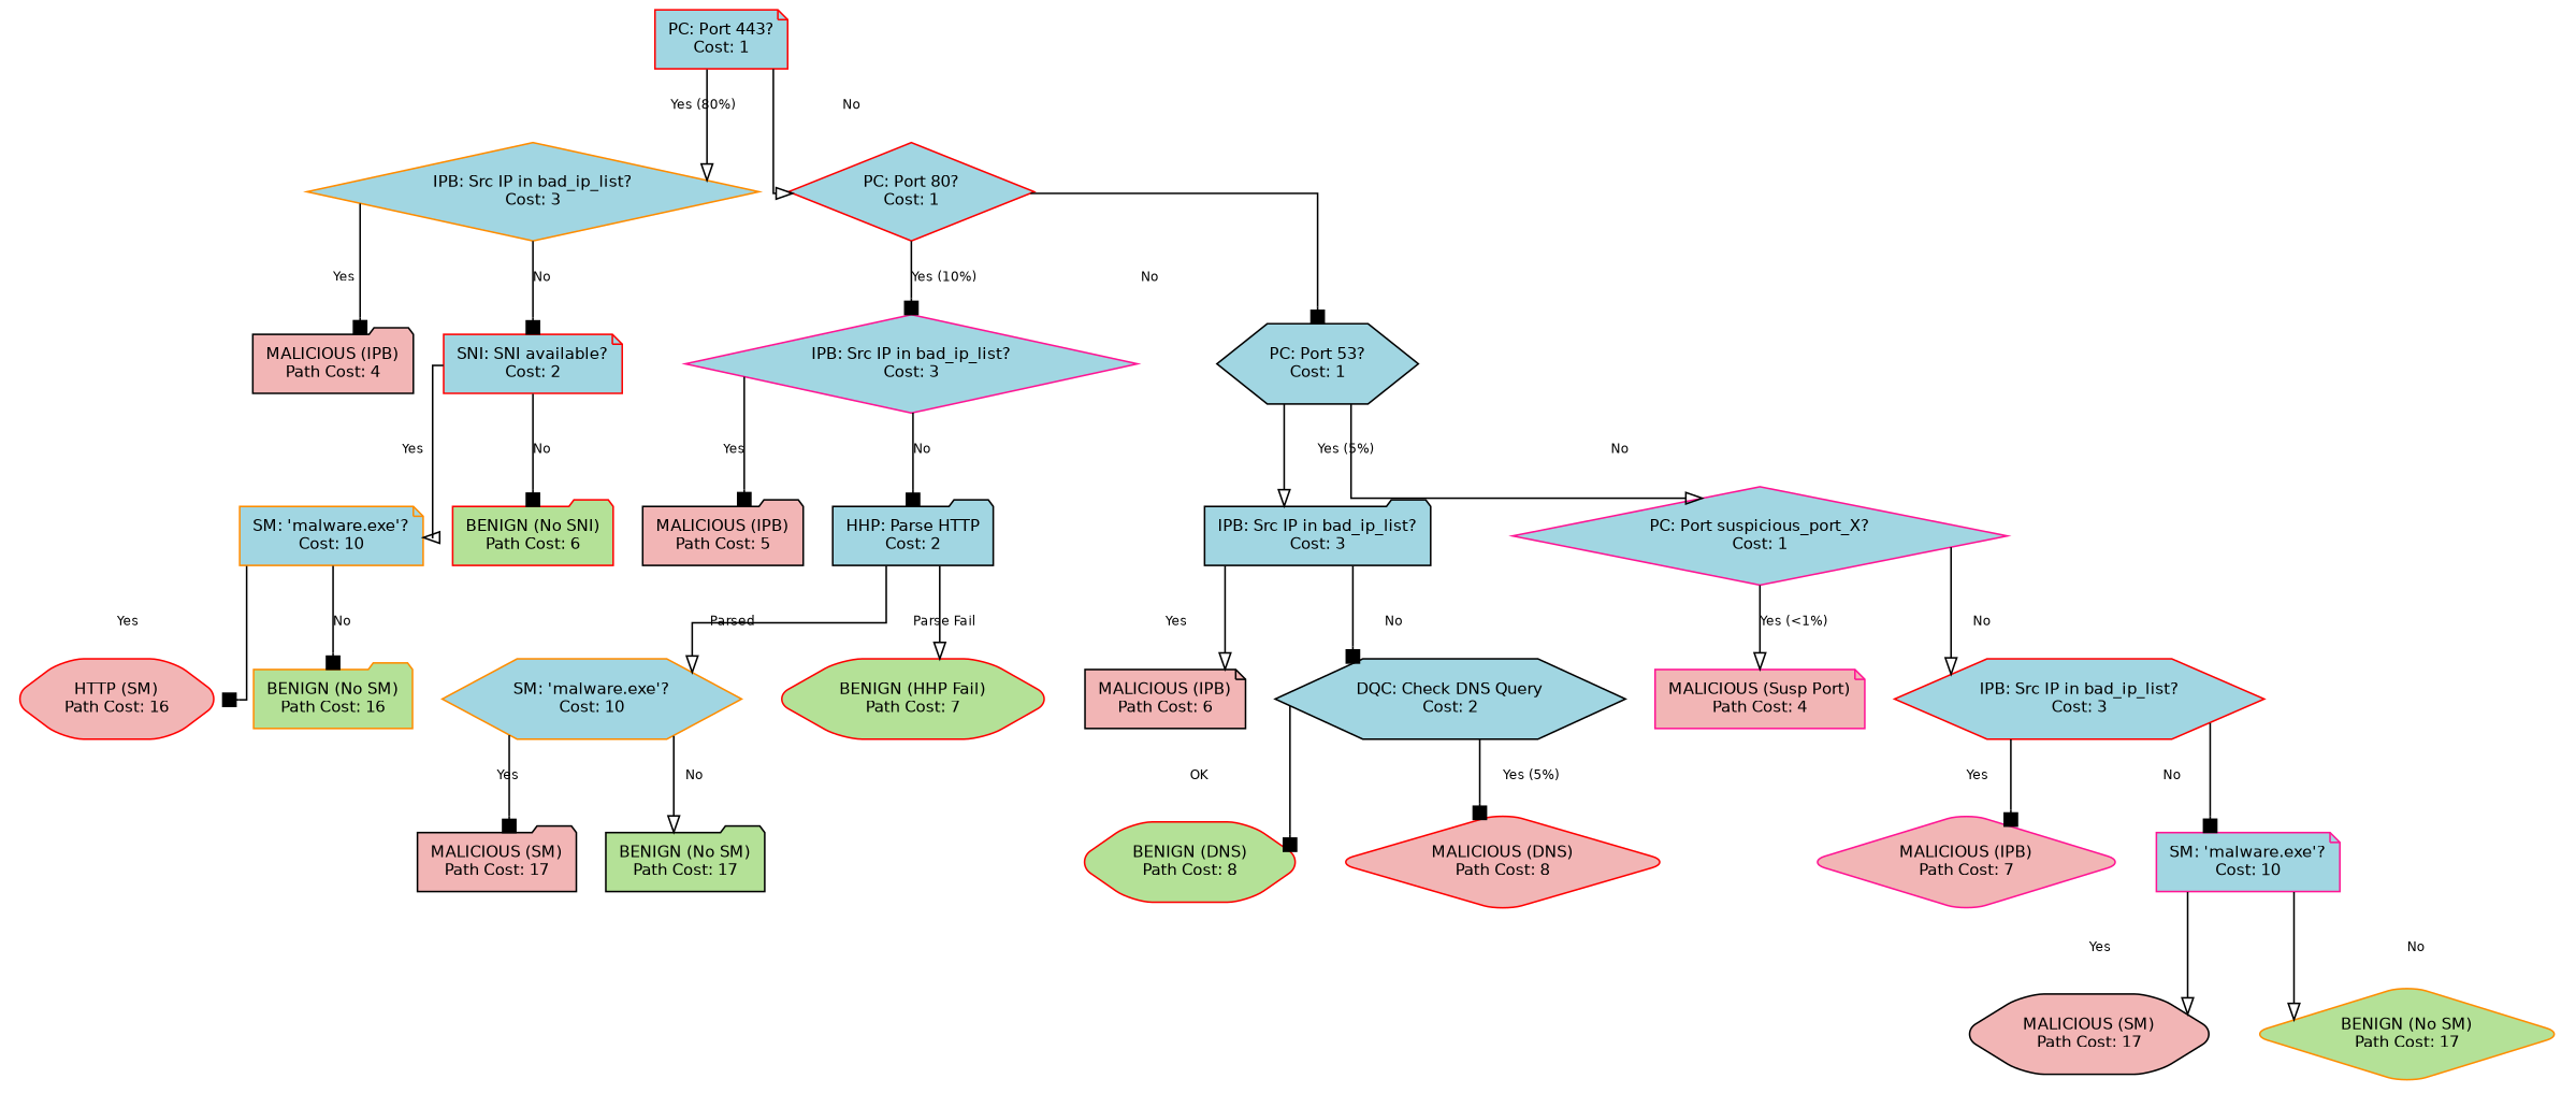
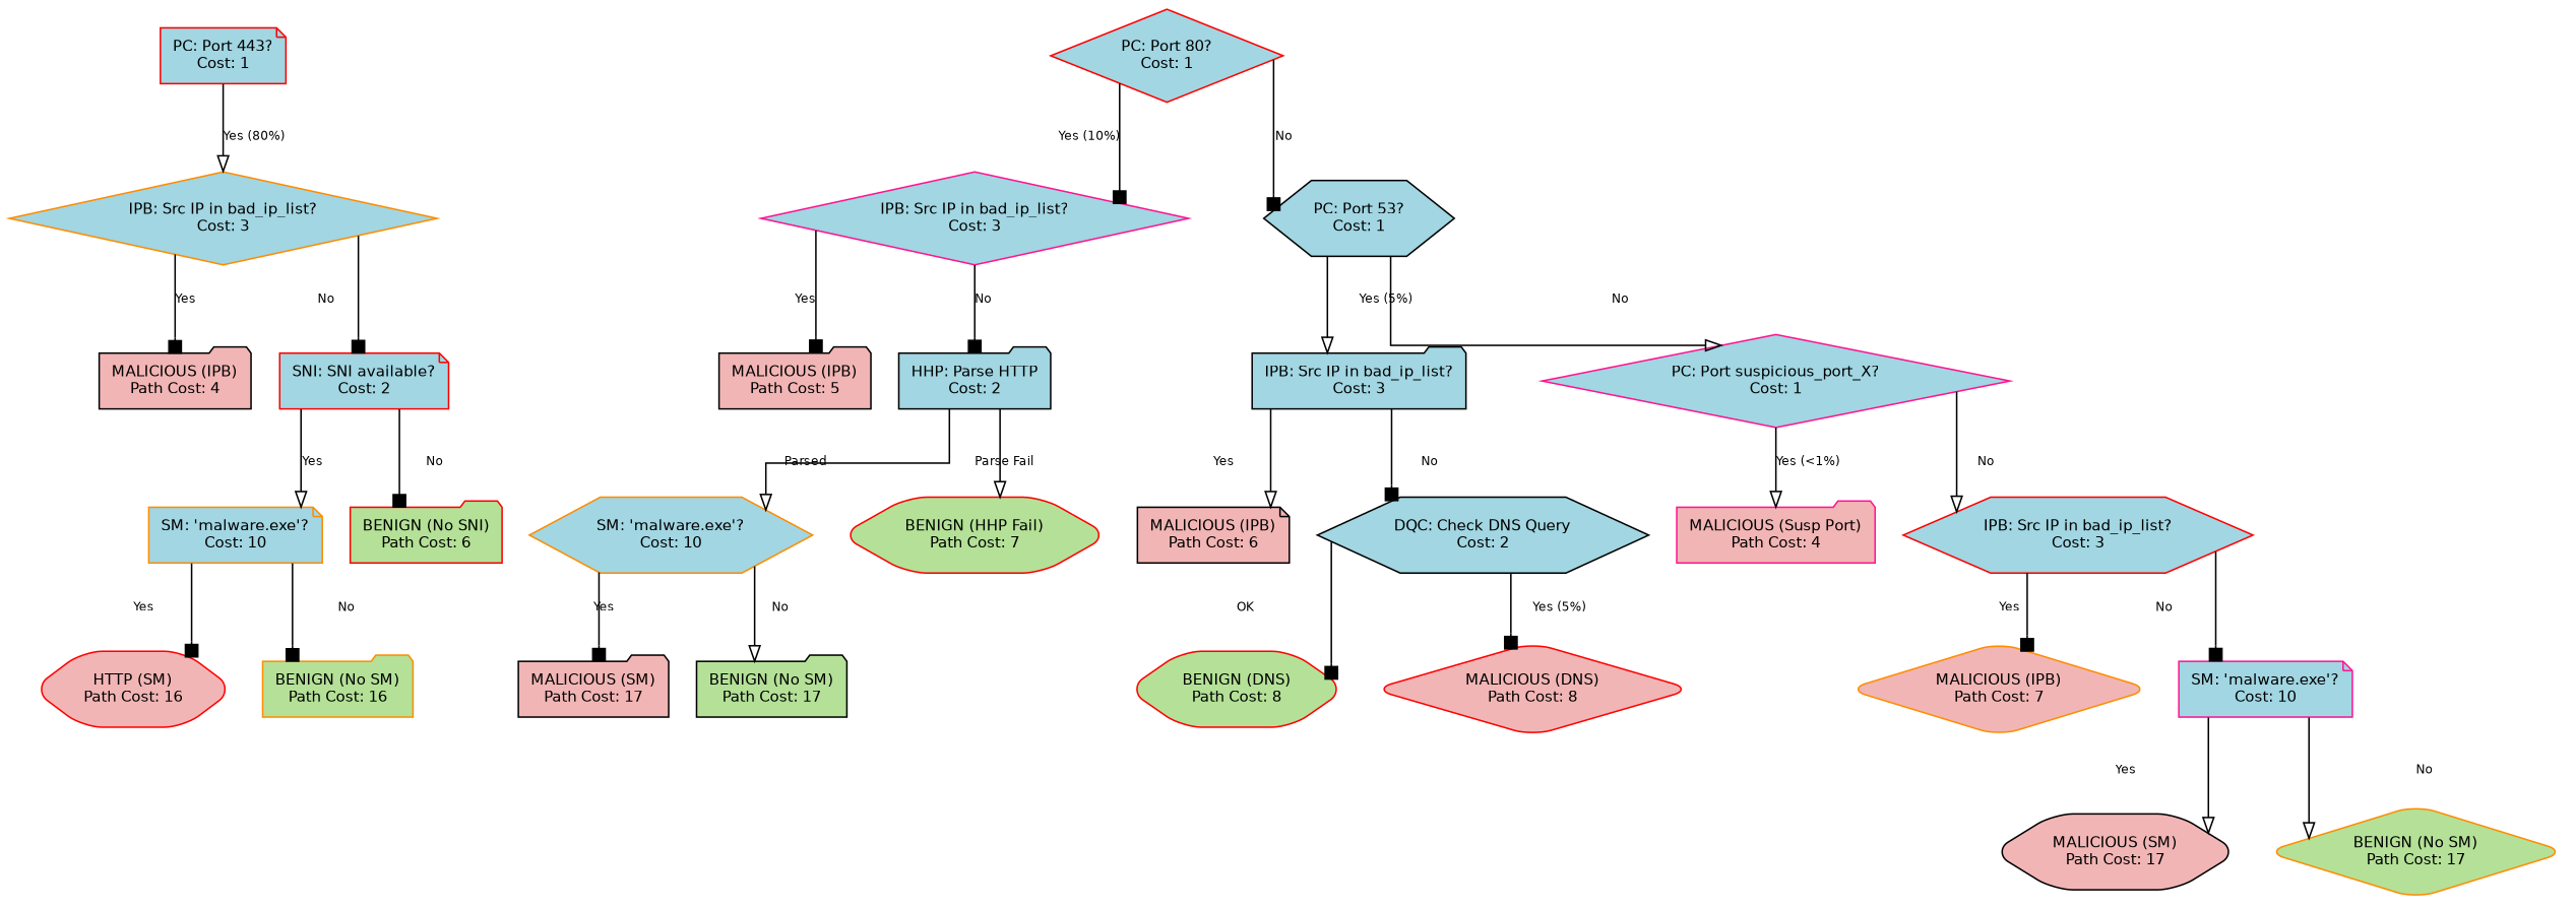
  digraph {
    rankdir=TB
    splines=ortho
    node [color=black fillcolor="#a1d6e2" fontname=Helvetica fontsize=10 shape=folder style="filled,rounded"]
    edge [arrowhead=box fontname=Helvetica fontsize=8]
    n1 [color=red label="PC: Port 443?\nCost: 1" shape=note style=filled]
    n2 [color=darkorange label="IPB: Src IP in bad_ip_list?\nCost: 3" shape=diamond style=filled]
    n3 [color=red label="PC: Port 80?\nCost: 1" shape=diamond style=filled]
    n4 [fillcolor="#f2b5b5" label="MALICIOUS (IPB)\nPath Cost: 4"]
    n5 [color=red label="SNI: SNI available?\nCost: 2" shape=note style=filled]
    n6 [color=deeppink label="IPB: Src IP in bad_ip_list?\nCost: 3" shape=diamond style=filled]
    n7 [label="PC: Port 53?\nCost: 1" shape=hexagon style=filled]
    n8 [color=darkorange label="SM: 'malware.exe'?\nCost: 10" shape=note style=filled]
    n9 [color=red fillcolor="#b4e197" label="BENIGN (No SNI)\nPath Cost: 6"]
    n10 [fillcolor="#f2b5b5" label="MALICIOUS (IPB)\nPath Cost: 5"]
    n11 [label="HHP: Parse HTTP\nCost: 2" style=filled]
    n12 [label="IPB: Src IP in bad_ip_list?\nCost: 3" style=filled]
    n13 [color=deeppink label="PC: Port suspicious_port_X?\nCost: 1" shape=diamond style=filled]
    n14 [color=red fillcolor="#f2b5b5" label="HTTP (SM)\nPath Cost: 16" shape=hexagon]
    n15 [color=darkorange fillcolor="#b4e197" label="BENIGN (No SM)\nPath Cost: 16"]
    n16 [color=darkorange label="SM: 'malware.exe'?\nCost: 10" shape=hexagon style=filled]
    n17 [color=red fillcolor="#b4e197" label="BENIGN (HHP Fail)\nPath Cost: 7" shape=hexagon]
    n18 [fillcolor="#f2b5b5" label="MALICIOUS (IPB)\nPath Cost: 6" shape=note]
    n19 [label="DQC: Check DNS Query\nCost: 2" shape=hexagon style=filled]
-   n20 [color=deeppink fillcolor="#f2b5b5" label="MALICIOUS (Susp Port)\nPath Cost: 4" shape=note]
+   n20 [color=deeppink fillcolor="#f2b5b5" label="MALICIOUS (Susp Port)\nPath Cost: 4"]
    n21 [color=red label="IPB: Src IP in bad_ip_list?\nCost: 3" shape=hexagon style=filled]
    n22 [fillcolor="#f2b5b5" label="MALICIOUS (SM)\nPath Cost: 17"]
    n23 [fillcolor="#b4e197" label="BENIGN (No SM)\nPath Cost: 17"]
    n24 [color=red fillcolor="#b4e197" label="BENIGN (DNS)\nPath Cost: 8" shape=hexagon]
    n25 [color=red fillcolor="#f2b5b5" label="MALICIOUS (DNS)\nPath Cost: 8" shape=diamond]
-   n26 [color=deeppink fillcolor="#f2b5b5" label="MALICIOUS (IPB)\nPath Cost: 7" shape=diamond]
+   n26 [color=darkorange fillcolor="#f2b5b5" label="MALICIOUS (IPB)\nPath Cost: 7" shape=diamond]
    n27 [color=deeppink label="SM: 'malware.exe'?\nCost: 10" shape=note style=filled]
    n28 [fillcolor="#f2b5b5" label="MALICIOUS (SM)\nPath Cost: 17" shape=hexagon]
    n29 [color=darkorange fillcolor="#b4e197" label="BENIGN (No SM)\nPath Cost: 17" shape=diamond]
    n1 -> n2 [arrowhead=onormal label="Yes (80%)"]
-   n1 -> n3 [arrowhead=onormal label=No]
    n2 -> n4 [label=Yes]
    n2 -> n5 [label=No]
    n3 -> n6 [label="Yes (10%)"]
    n3 -> n7 [label=No]
    n5 -> n8 [arrowhead=onormal label=Yes]
    n5 -> n9 [label=No]
    n6 -> n10 [label=Yes]
    n6 -> n11 [label=No]
    n7 -> n12 [arrowhead=onormal label="Yes (5%)"]
    n7 -> n13 [arrowhead=onormal label=No]
    n8 -> n14 [label=Yes]
    n8 -> n15 [label=No]
    n11 -> n16 [arrowhead=onormal label=Parsed]
    n11 -> n17 [arrowhead=onormal label="Parse Fail"]
    n12 -> n18 [arrowhead=onormal label=Yes]
    n12 -> n19 [label=No]
    n13 -> n20 [arrowhead=onormal label="Yes (<1%)"]
    n13 -> n21 [arrowhead=onormal label=No]
    n16 -> n22 [label=Yes]
    n16 -> n23 [arrowhead=onormal label=No]
    n19 -> n24 [label=OK]
    n19 -> n25 [label="Yes (5%)"]
    n21 -> n26 [label=Yes]
    n21 -> n27 [label=No]
    n27 -> n28 [arrowhead=onormal label=Yes]
    n27 -> n29 [arrowhead=onormal label=No]
  }
